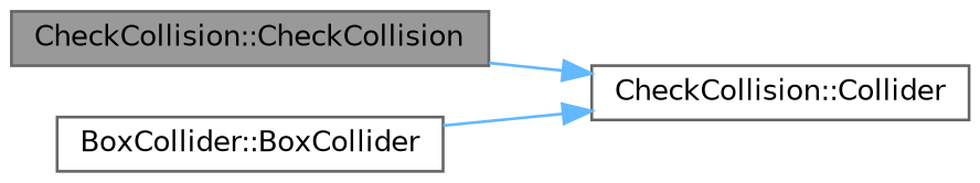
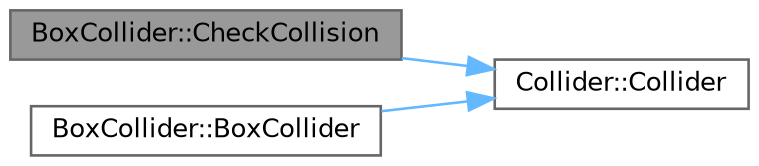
  digraph {
    rankdir=LR
    node [color=grey40 fillcolor=white fontname=Helvetica fontsize=10 shape=box style=filled]
    edge [color=steelblue1 fontname=Helvetica fontsize=10 labelfontname=Helvetica labelfontsize=10 style=solid]
-   n1 [color=gray40 fillcolor=grey60 fontcolor=black height=0.2 label="CheckCollision::CheckCollision" width=0.4]
-   n2 [height=0.2 label="CheckCollision::Collider" width=0.4]
+   n1 [color=gray40 fillcolor=grey60 fontcolor=black height=0.2 label="BoxCollider::CheckCollision" width=0.4]
+   n2 [height=0.2 label="Collider::Collider" width=0.4]
    n3 [height=0.2 label="BoxCollider::BoxCollider" width=0.4]
    n1 -> n2
    n3 -> n2
  }
